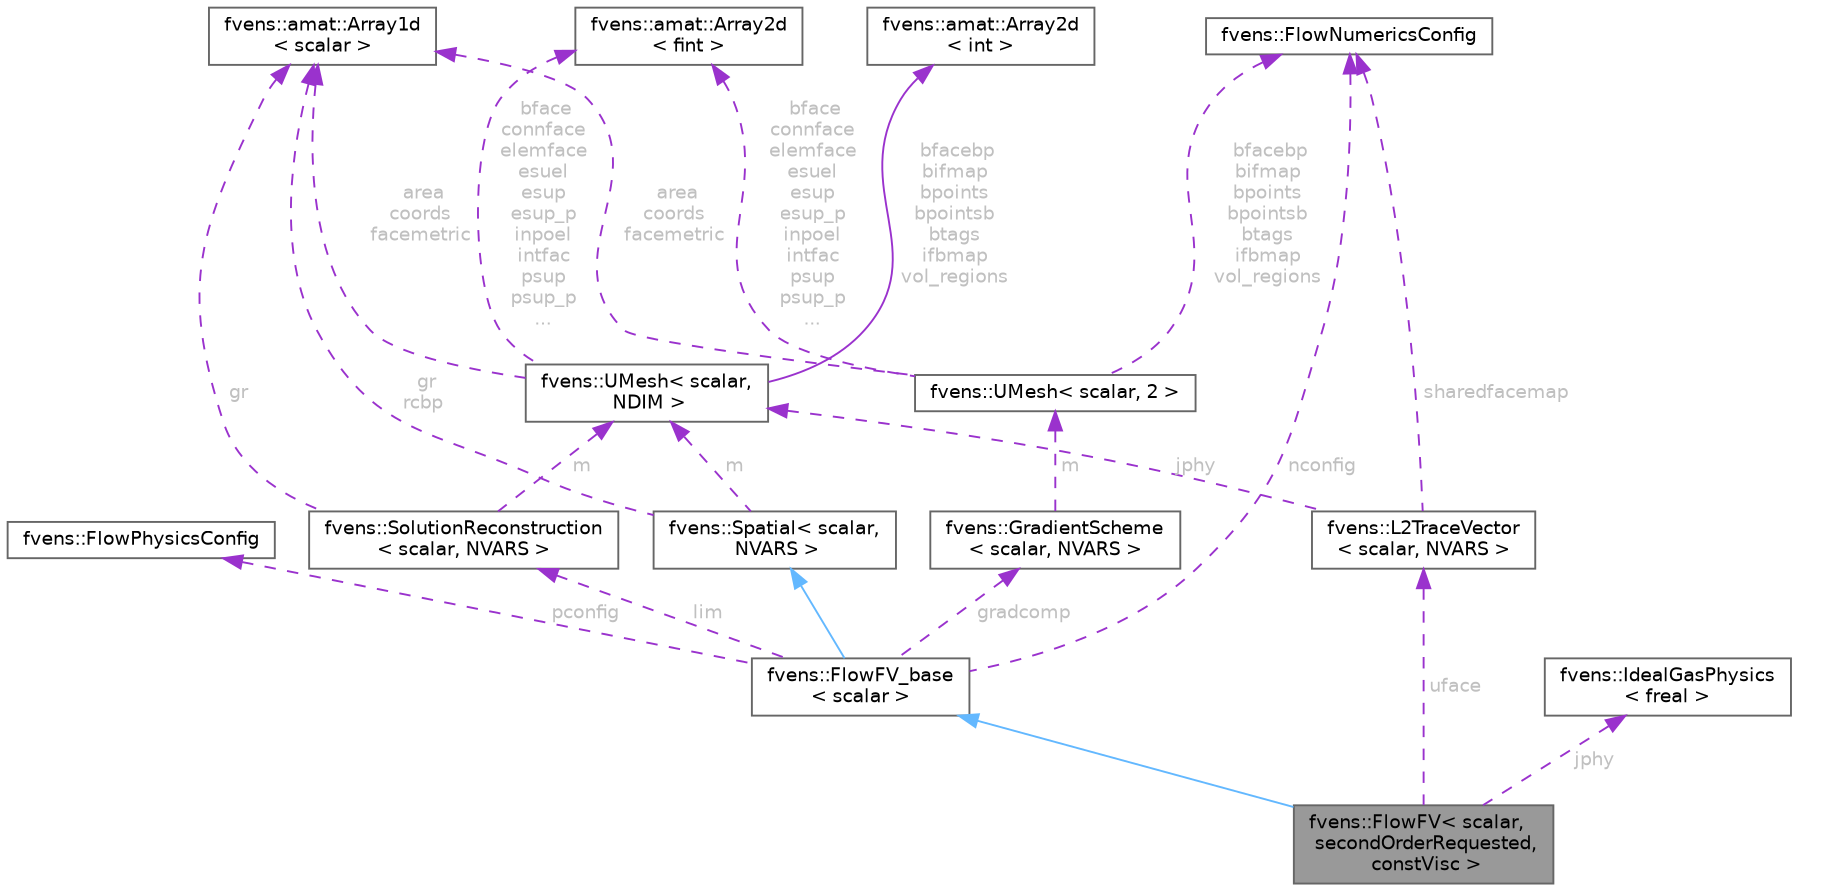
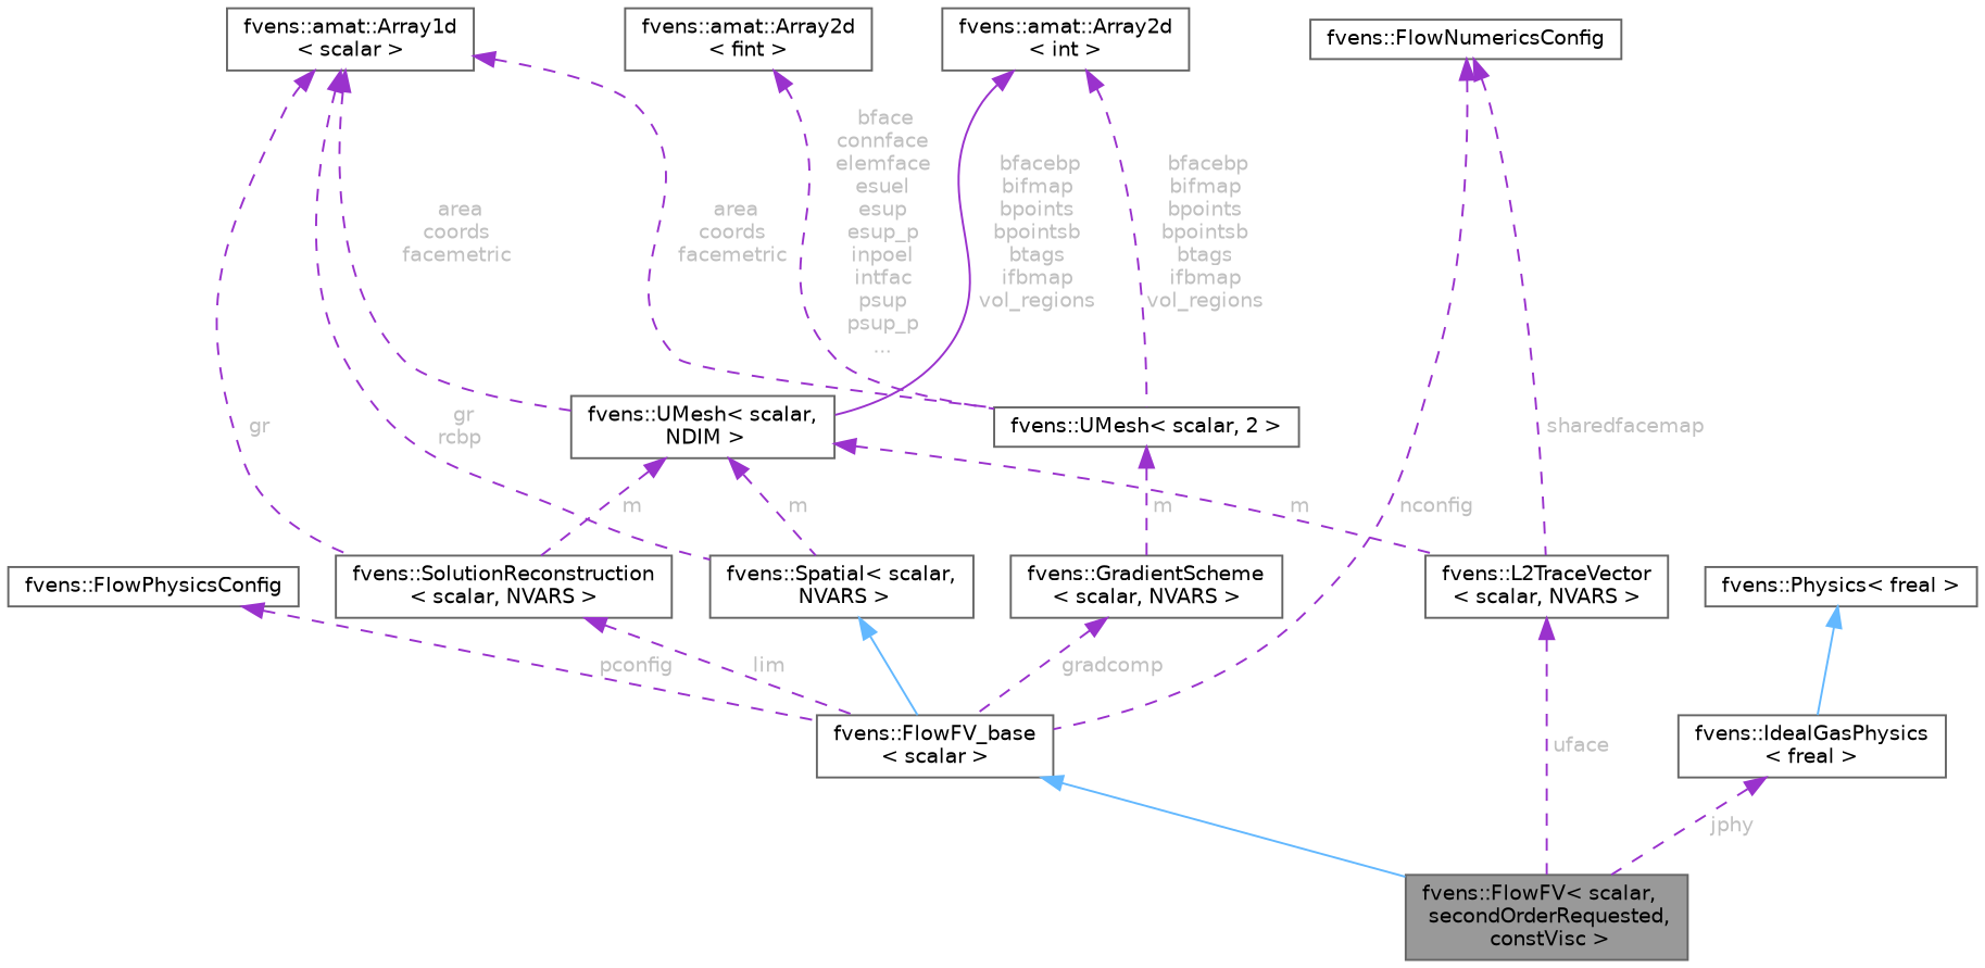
  digraph {
    rankdir=TB
    node [color=gray40 fillcolor=white fontname=Helvetica fontsize=10 shape=box style=filled]
    edge [color=darkorchid3 dir=back fontname=Helvetica fontsize=10 labelfontname=Helvetica labelfontsize=10 style=dashed fontcolor=grey]
    n1 [fillcolor=grey60 fontcolor=black height=0.2 label="fvens::FlowFV\< scalar,\l secondOrderRequested,\l constVisc \>" width=0.4]
    n2 [height=0.2 label="fvens::FlowFV_base\l\< scalar \>" width=0.4]
    n3 [height=0.2 label="fvens::Spatial\< scalar,\l NVARS \>" width=0.4]
    n4 [height=0.2 label="fvens::UMesh\< scalar,\l NDIM \>" width=0.4]
    n5 [height=0.2 label="fvens::L2TraceVector\l\< scalar, NVARS \>" width=0.4]
    n6 [height=0.2 label="fvens::SolutionReconstruction\l\< scalar, NVARS \>" width=0.4]
    n7 [height=0.2 label="fvens::amat::Array1d\l\< scalar \>" width=0.4]
    n8 [height=0.2 label="fvens::UMesh\< scalar, 2 \>" width=0.4]
    n9 [height=0.2 label="fvens::GradientScheme\l\< scalar, NVARS \>" width=0.4]
    n10 [height=0.2 label="fvens::amat::Array2d\l\< fint \>" width=0.4]
    n11 [height=0.2 label="fvens::amat::Array2d\l\< int \>" width=0.4]
    n12 [height=0.2 label="fvens::FlowPhysicsConfig" width=0.4]
    n13 [height=0.2 label="fvens::FlowNumericsConfig" width=0.4]
    n14 [height=0.2 label="fvens::IdealGasPhysics\l\< freal \>" width=0.4]
+   n15 [height=0.2 label="fvens::Physics\< freal \>" width=0.4]
    n2 -> n1 [color=steelblue1 style=solid fontcolor=""]
    n3 -> n2 [color=steelblue1 style=solid fontcolor=""]
    n4 -> n3 [label=" m"]
-   n4 -> n5 [label=" jphy"]
+   n4 -> n5 [label=" m"]
    n4 -> n6 [label=" m"]
    n5 -> n1 [label=" uface"]
    n6 -> n2 [label=" lim"]
    n7 -> n3 [label=" gr\nrcbp"]
    n7 -> n4 [label=" area\ncoords\nfacemetric"]
    n7 -> n6 [label=" gr"]
    n7 -> n8 [label=" area\ncoords\nfacemetric"]
    n8 -> n9 [label=" m"]
    n9 -> n2 [label=" gradcomp"]
-   n10 -> n4 [label=" bface\nconnface\nelemface\nesuel\nesup\nesup_p\ninpoel\nintfac\npsup\npsup_p\n..."]
    n10 -> n8 [label=" bface\nconnface\nelemface\nesuel\nesup\nesup_p\ninpoel\nintfac\npsup\npsup_p\n..."]
    n11 -> n4 [label=" bfacebp\nbifmap\nbpoints\nbpointsb\nbtags\nifbmap\nvol_regions" style=solid]
-   n13 -> n8 [label=" bfacebp\nbifmap\nbpoints\nbpointsb\nbtags\nifbmap\nvol_regions"]
+   n11 -> n8 [label=" bfacebp\nbifmap\nbpoints\nbpointsb\nbtags\nifbmap\nvol_regions"]
    n12 -> n2 [label=" pconfig"]
    n13 -> n2 [label=" nconfig"]
    n13 -> n5 [label=" sharedfacemap"]
    n14 -> n1 [label=" jphy"]
+   n15 -> n14 [color=steelblue1 style=solid fontcolor=""]
  }
